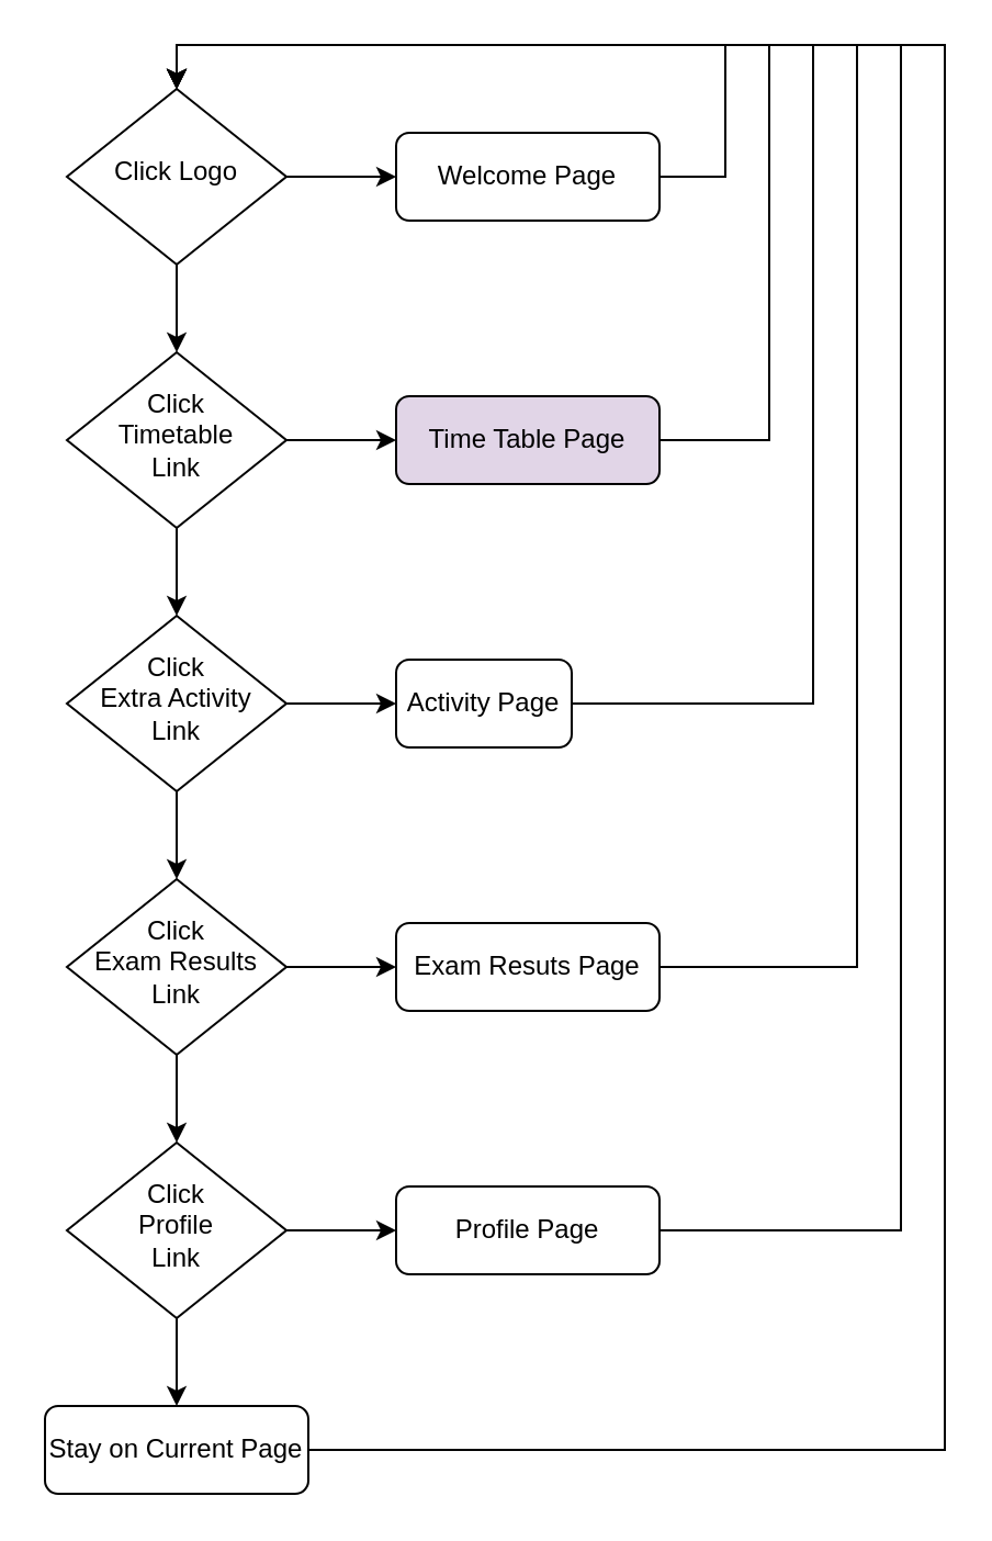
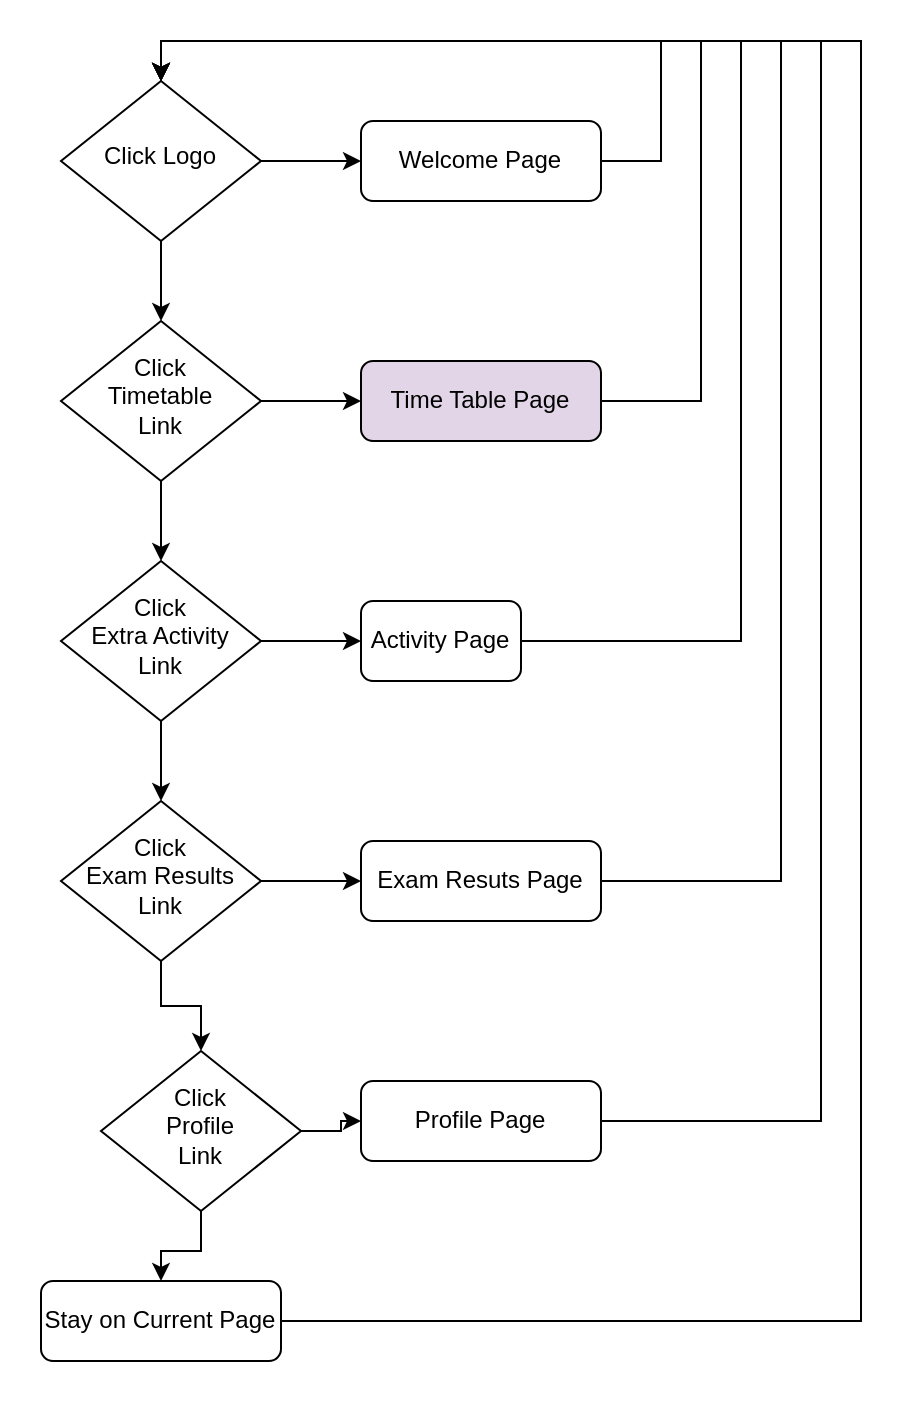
  <mxCell id="0" />
  <mxCell id="1" parent="0" />
  <mxCell id="2" style="edgeStyle=orthogonalEdgeStyle;rounded=0;orthogonalLoop=1;jettySize=auto;html=1;entryX=0.5;entryY=0;entryDx=0;entryDy=0;" edge="1" parent="1" source="3" target="6"><mxGeometry relative="1" as="geometry"><Array as="points"><mxPoint x="330" y="80" /><mxPoint x="330" y="20" /><mxPoint x="80" y="20" /></Array></mxGeometry></mxCell>
  <mxCell id="3" value="Welcome Page" style="rounded=1;whiteSpace=wrap;html=1;fontSize=12;glass=0;strokeWidth=1;shadow=0;" parent="1" vertex="1"><mxGeometry x="180" y="60" width="120" height="40" as="geometry" /></mxCell>
  <mxCell id="4" style="edgeStyle=orthogonalEdgeStyle;rounded=0;orthogonalLoop=1;jettySize=auto;html=1;" edge="1" parent="1" source="6" target="3"><mxGeometry relative="1" as="geometry" /></mxCell>
  <mxCell id="5" style="edgeStyle=orthogonalEdgeStyle;rounded=0;orthogonalLoop=1;jettySize=auto;html=1;" edge="1" parent="1" source="6" target="11"><mxGeometry relative="1" as="geometry" /></mxCell>
  <mxCell id="6" value="Click Logo" style="rhombus;whiteSpace=wrap;html=1;shadow=0;fontFamily=Helvetica;fontSize=12;align=center;strokeWidth=1;spacing=6;spacingTop=-4;" vertex="1" parent="1"><mxGeometry x="30" y="40" width="100" height="80" as="geometry" /></mxCell>
  <mxCell id="7" style="edgeStyle=orthogonalEdgeStyle;rounded=0;orthogonalLoop=1;jettySize=auto;html=1;entryX=0.5;entryY=0;entryDx=0;entryDy=0;" edge="1" parent="1" source="8" target="6"><mxGeometry relative="1" as="geometry"><Array as="points"><mxPoint x="350" y="200" /><mxPoint x="350" y="20" /><mxPoint x="80" y="20" /></Array></mxGeometry></mxCell>
  <mxCell id="8" value="Time Table Page" style="rounded=1;whiteSpace=wrap;html=1;fontSize=12;glass=0;strokeWidth=1;shadow=0;fillColor=#e1d5e7;" vertex="1" parent="1"><mxGeometry x="180" y="180" width="120" height="40" as="geometry" /></mxCell>
  <mxCell id="9" style="edgeStyle=orthogonalEdgeStyle;rounded=0;orthogonalLoop=1;jettySize=auto;html=1;" edge="1" parent="1" source="11" target="8"><mxGeometry relative="1" as="geometry" /></mxCell>
  <mxCell id="10" style="edgeStyle=orthogonalEdgeStyle;rounded=0;orthogonalLoop=1;jettySize=auto;html=1;" edge="1" parent="1" source="11" target="16"><mxGeometry relative="1" as="geometry" /></mxCell>
  <mxCell id="11" value="Click &lt;br&gt;Timetable&lt;br&gt;Link" style="rhombus;whiteSpace=wrap;html=1;shadow=0;fontFamily=Helvetica;fontSize=12;align=center;strokeWidth=1;spacing=6;spacingTop=-4;" vertex="1" parent="1"><mxGeometry x="30" y="160" width="100" height="80" as="geometry" /></mxCell>
  <mxCell id="12" style="edgeStyle=orthogonalEdgeStyle;rounded=0;orthogonalLoop=1;jettySize=auto;html=1;entryX=0.5;entryY=0;entryDx=0;entryDy=0;" edge="1" parent="1" source="13" target="6"><mxGeometry relative="1" as="geometry"><Array as="points"><mxPoint x="370" y="320" /><mxPoint x="370" y="20" /><mxPoint x="80" y="20" /></Array></mxGeometry></mxCell>
  <mxCell id="13" value="Activity Page" style="rounded=1;whiteSpace=wrap;html=1;fontSize=12;glass=0;strokeWidth=1;shadow=0;" vertex="1" parent="1"><mxGeometry x="180" y="300" width="80" height="40" as="geometry" /></mxCell>
  <mxCell id="14" style="edgeStyle=orthogonalEdgeStyle;rounded=0;orthogonalLoop=1;jettySize=auto;html=1;" edge="1" parent="1" source="16" target="13"><mxGeometry relative="1" as="geometry" /></mxCell>
  <mxCell id="15" style="edgeStyle=orthogonalEdgeStyle;rounded=0;orthogonalLoop=1;jettySize=auto;html=1;entryX=0.5;entryY=0;entryDx=0;entryDy=0;" edge="1" parent="1" source="16" target="21"><mxGeometry relative="1" as="geometry" /></mxCell>
  <mxCell id="16" value="Click &lt;br&gt;Extra Activity&lt;br&gt;Link" style="rhombus;whiteSpace=wrap;html=1;shadow=0;fontFamily=Helvetica;fontSize=12;align=center;strokeWidth=1;spacing=6;spacingTop=-4;" vertex="1" parent="1"><mxGeometry x="30" y="280" width="100" height="80" as="geometry" /></mxCell>
  <mxCell id="17" style="edgeStyle=orthogonalEdgeStyle;rounded=0;orthogonalLoop=1;jettySize=auto;html=1;entryX=0.5;entryY=0;entryDx=0;entryDy=0;" edge="1" parent="1" source="18" target="6"><mxGeometry relative="1" as="geometry"><Array as="points"><mxPoint x="390" y="440" /><mxPoint x="390" y="20" /><mxPoint x="80" y="20" /></Array></mxGeometry></mxCell>
  <mxCell id="18" value="Exam Resuts Page" style="rounded=1;whiteSpace=wrap;html=1;fontSize=12;glass=0;strokeWidth=1;shadow=0;" vertex="1" parent="1"><mxGeometry x="180" y="420" width="120" height="40" as="geometry" /></mxCell>
  <mxCell id="19" style="edgeStyle=orthogonalEdgeStyle;rounded=0;orthogonalLoop=1;jettySize=auto;html=1;" edge="1" parent="1" source="21" target="18"><mxGeometry relative="1" as="geometry" /></mxCell>
  <mxCell id="20" style="edgeStyle=orthogonalEdgeStyle;rounded=0;orthogonalLoop=1;jettySize=auto;html=1;" edge="1" parent="1" source="21" target="26"><mxGeometry relative="1" as="geometry" /></mxCell>
  <mxCell id="21" value="Click &lt;br&gt;Exam Results&lt;br&gt;Link" style="rhombus;whiteSpace=wrap;html=1;shadow=0;fontFamily=Helvetica;fontSize=12;align=center;strokeWidth=1;spacing=6;spacingTop=-4;" vertex="1" parent="1"><mxGeometry x="30" y="400" width="100" height="80" as="geometry" /></mxCell>
  <mxCell id="22" style="edgeStyle=orthogonalEdgeStyle;rounded=0;orthogonalLoop=1;jettySize=auto;html=1;entryX=0.5;entryY=0;entryDx=0;entryDy=0;" edge="1" parent="1" source="23" target="6"><mxGeometry relative="1" as="geometry"><Array as="points"><mxPoint x="410" y="560" /><mxPoint x="410" y="20" /><mxPoint x="80" y="20" /></Array></mxGeometry></mxCell>
  <mxCell id="23" value="Profile Page" style="rounded=1;whiteSpace=wrap;html=1;fontSize=12;glass=0;strokeWidth=1;shadow=0;" vertex="1" parent="1"><mxGeometry x="180" y="540" width="120" height="40" as="geometry" /></mxCell>
  <mxCell id="24" style="edgeStyle=orthogonalEdgeStyle;rounded=0;orthogonalLoop=1;jettySize=auto;html=1;" edge="1" parent="1" source="26" target="23"><mxGeometry relative="1" as="geometry" /></mxCell>
  <mxCell id="25" style="edgeStyle=orthogonalEdgeStyle;rounded=0;orthogonalLoop=1;jettySize=auto;html=1;entryX=0.5;entryY=0;entryDx=0;entryDy=0;" edge="1" parent="1" source="26" target="28"><mxGeometry relative="1" as="geometry" /></mxCell>
- <mxCell id="26" value="Click &lt;br&gt;Profile&lt;br&gt;Link" style="rhombus;whiteSpace=wrap;html=1;shadow=0;fontFamily=Helvetica;fontSize=12;align=center;strokeWidth=1;spacing=6;spacingTop=-4;" vertex="1" parent="1"><mxGeometry x="30" y="520" width="100" height="80" as="geometry" /></mxCell>
+ <mxCell id="26" value="Click &lt;br&gt;Profile&lt;br&gt;Link" style="rhombus;whiteSpace=wrap;html=1;shadow=0;fontFamily=Helvetica;fontSize=12;align=center;strokeWidth=1;spacing=6;spacingTop=-4;" vertex="1" parent="1"><mxGeometry x="50" y="525" width="100" height="80" as="geometry" /></mxCell>
  <mxCell id="27" style="edgeStyle=orthogonalEdgeStyle;rounded=0;orthogonalLoop=1;jettySize=auto;html=1;entryX=0.5;entryY=0;entryDx=0;entryDy=0;" edge="1" parent="1" source="28" target="6"><mxGeometry relative="1" as="geometry"><Array as="points"><mxPoint x="430" y="660" /><mxPoint x="430" y="20" /><mxPoint x="80" y="20" /></Array></mxGeometry></mxCell>
  <mxCell id="28" value="Stay on Current Page" style="rounded=1;whiteSpace=wrap;html=1;fontSize=12;glass=0;strokeWidth=1;shadow=0;" vertex="1" parent="1"><mxGeometry x="20" y="640" width="120" height="40" as="geometry" /></mxCell>
